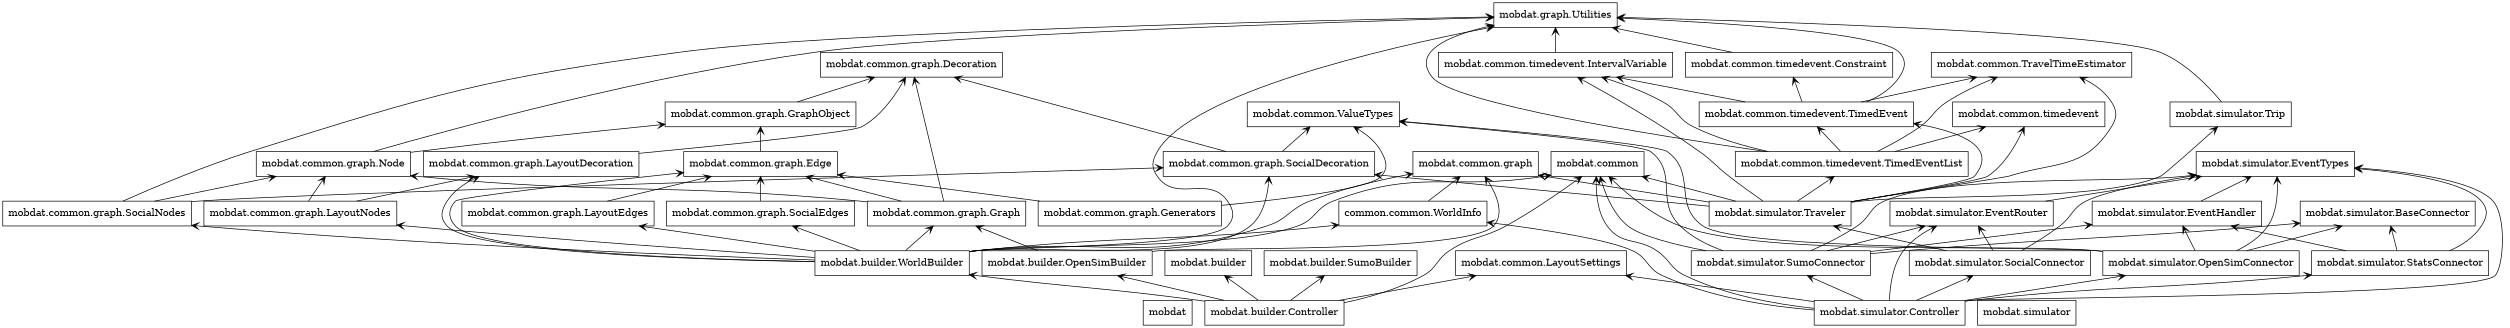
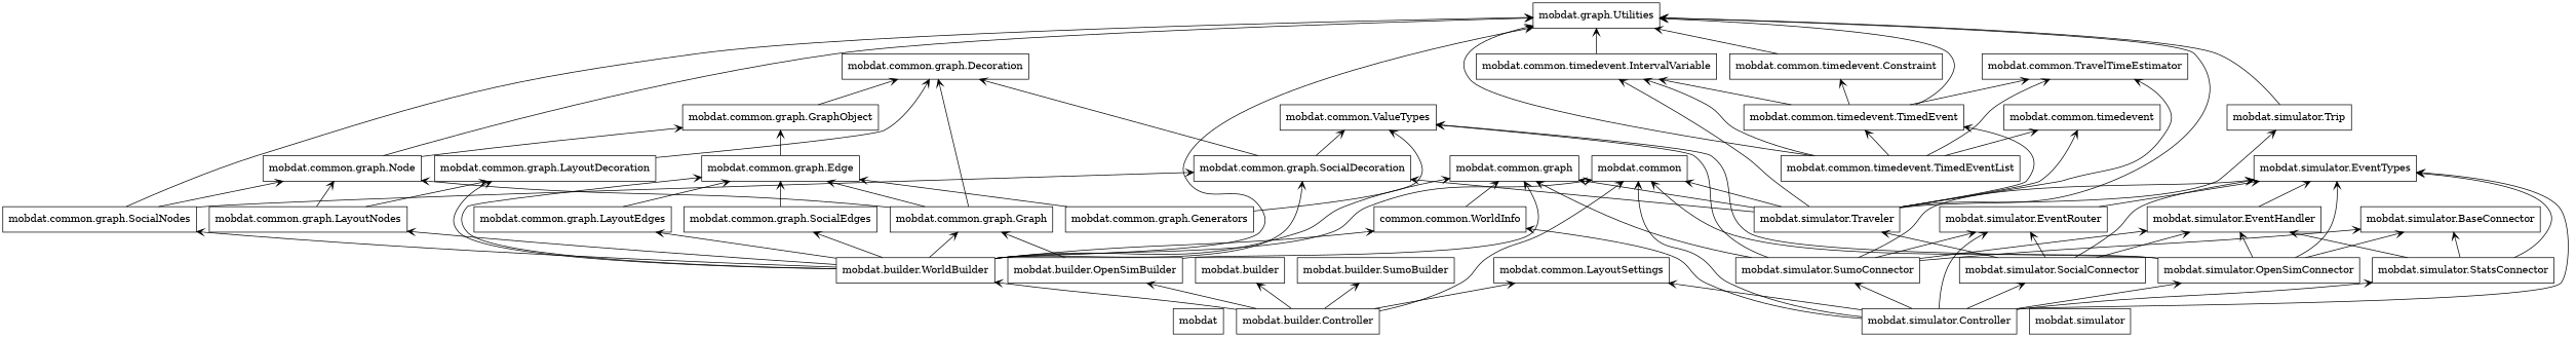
  digraph {
    rankdir=BT
    node [shape=box]
    edge [arrowhead=open arrowtail=none]
    n1 [label=mobdat]
    n2 [label="mobdat.builder"]
    n3 [label="mobdat.builder.Controller"]
    n4 [label="mobdat.builder.OpenSimBuilder"]
    n5 [label="mobdat.builder.SumoBuilder"]
    n6 [label="mobdat.builder.WorldBuilder"]
    n7 [label="mobdat.common"]
    n8 [label="mobdat.common.LayoutSettings"]
    n9 [label="mobdat.common.graph"]
    n10 [label="mobdat.common.graph.Graph"]
    n11 [label="mobdat.common.graph.LayoutDecoration"]
    n12 [label="mobdat.graph.Utilities"]
    n13 [label="common.common.WorldInfo"]
    n14 [label="mobdat.common.graph.Edge"]
    n15 [label="mobdat.common.graph.LayoutEdges"]
    n16 [label="mobdat.common.graph.LayoutNodes"]
    n17 [label="mobdat.common.graph.SocialDecoration"]
    n18 [label="mobdat.common.graph.SocialEdges"]
    n19 [label="mobdat.common.graph.SocialNodes"]
    n20 [label="mobdat.common.graph.Decoration"]
    n21 [label="mobdat.common.graph.Node"]
    n22 [label="mobdat.common.graph.GraphObject"]
    n23 [label="mobdat.common.ValueTypes"]
    n24 [label="mobdat.common.TravelTimeEstimator"]
    n25 [label="mobdat.common.graph.Generators"]
    n26 [label="mobdat.common.timedevent"]
    n27 [label="mobdat.common.timedevent.Constraint"]
    n28 [label="mobdat.common.timedevent.IntervalVariable"]
    n29 [label="mobdat.common.timedevent.TimedEvent"]
    n30 [label="mobdat.common.timedevent.TimedEventList"]
    n31 [label="mobdat.simulator"]
    n32 [label="mobdat.simulator.BaseConnector"]
    n33 [label="mobdat.simulator.Controller"]
    n34 [label="mobdat.simulator.EventRouter"]
    n35 [label="mobdat.simulator.EventTypes"]
    n36 [label="mobdat.simulator.OpenSimConnector"]
    n37 [label="mobdat.simulator.SocialConnector"]
    n38 [label="mobdat.simulator.StatsConnector"]
    n39 [label="mobdat.simulator.SumoConnector"]
    n40 [label="mobdat.simulator.EventHandler"]
    n41 [label="mobdat.simulator.Traveler"]
    n42 [label="mobdat.simulator.Trip"]
    n3 -> n2
    n3 -> n4
    n3 -> n5
    n3 -> n6
    n3 -> n7
    n3 -> n8
    n4 -> n9
    n4 -> n10
    n6 -> n7
    n6 -> n9
    n6 -> n10
    n6 -> n11
    n6 -> n12
    n6 -> n13
    n6 -> n14
    n6 -> n15
    n6 -> n16
    n6 -> n17
    n6 -> n18
    n6 -> n19
    n10 -> n14
    n10 -> n20
    n10 -> n21
    n11 -> n20
    n13 -> n9
    n14 -> n22
    n15 -> n14
    n16 -> n11
    n16 -> n21
    n17 -> n20
    n17 -> n23
    n18 -> n14
    n19 -> n12
    n19 -> n17
    n19 -> n21
    n21 -> n12
    n21 -> n22
    n22 -> n20
    n25 -> n14
    n25 -> n23
    n27 -> n12
    n28 -> n12
    n29 -> n12
    n29 -> n24
    n29 -> n27
    n29 -> n28
    n30 -> n12
    n30 -> n24
    n30 -> n26
    n30 -> n28
    n30 -> n29
    n33 -> n7
    n33 -> n8
    n33 -> n13
    n33 -> n34
    n33 -> n35
    n33 -> n36
    n33 -> n37
    n33 -> n38
    n33 -> n39
    n34 -> n35
    n36 -> n7
    n36 -> n23
    n36 -> n32
    n36 -> n35
    n36 -> n40
    n37 -> n34
    n37 -> n35
+   n37 -> n40
    n37 -> n41
    n38 -> n32
    n38 -> n35
    n38 -> n40
-   n39 -> n7
+   n39 -> n9
    n39 -> n23
    n39 -> n32
    n39 -> n34
    n39 -> n35
    n39 -> n40
    n40 -> n35
    n41 -> n7
    n41 -> n9
    n41 -> n17
    n41 -> n24
    n41 -> n26
    n41 -> n28
    n41 -> n29
-   n41 -> n30
+   n41 -> n12
    n41 -> n42
    n42 -> n12
  }
